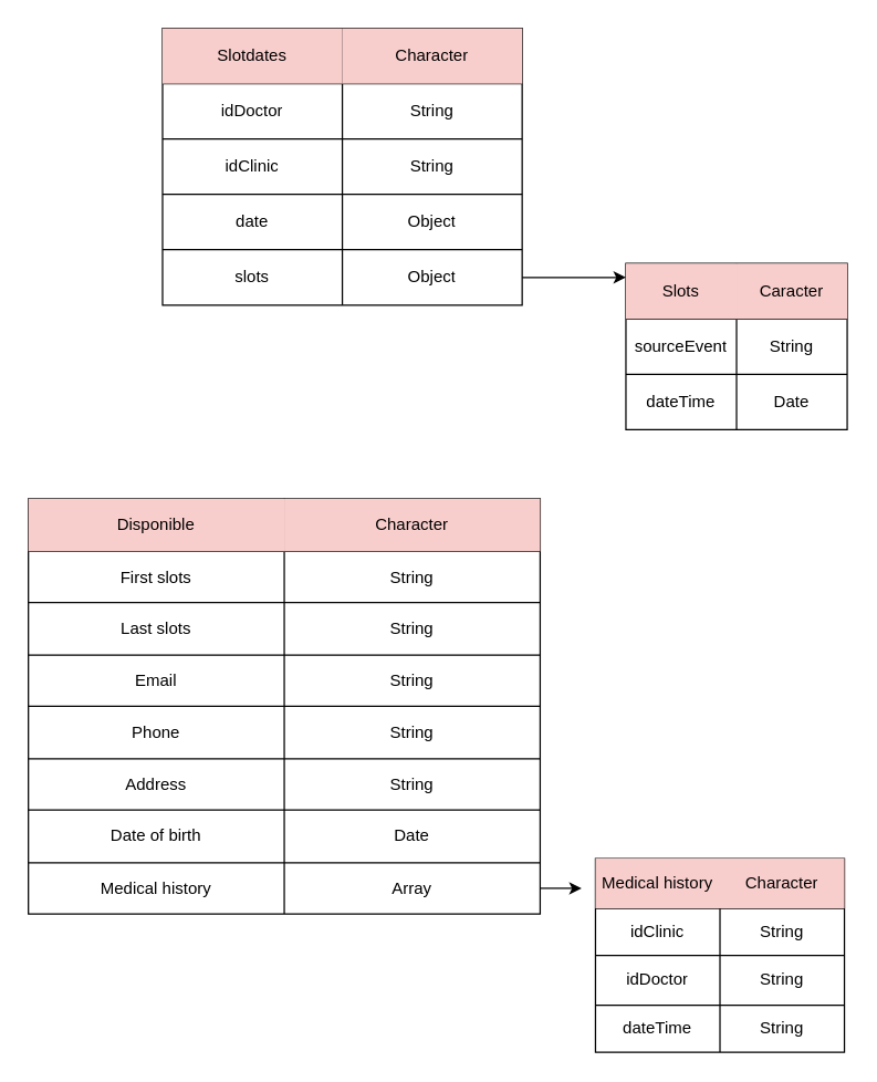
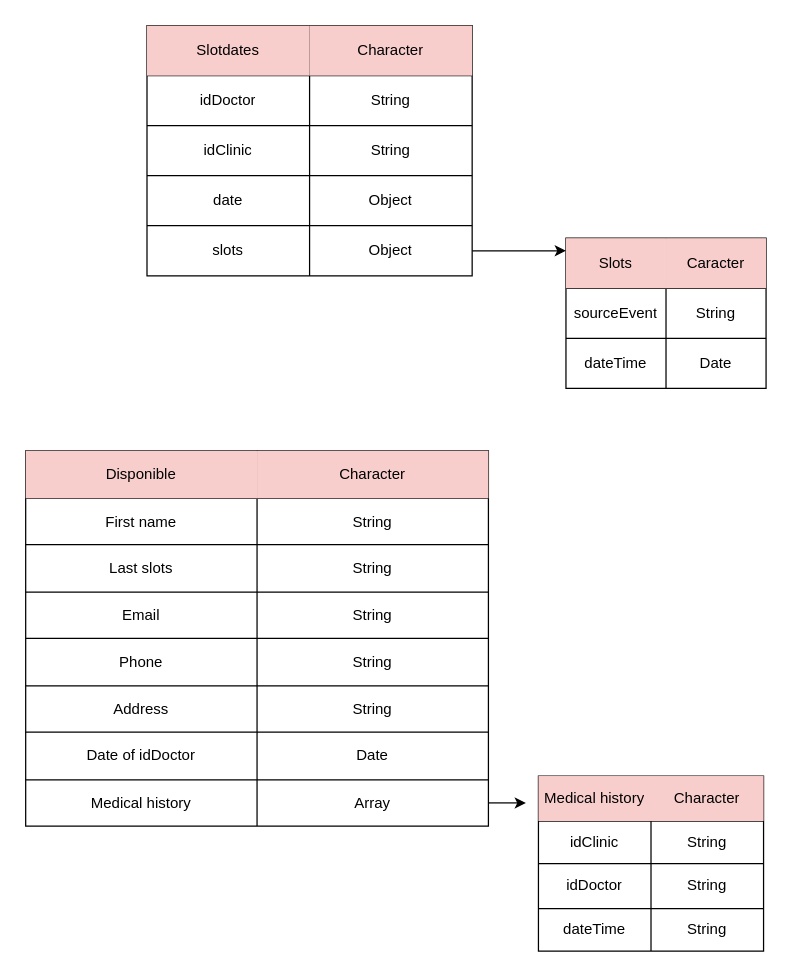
  <mxCell id="0" />
  <mxCell id="1" parent="0" />
  <mxCell id="2" value="" style="shape=table;startSize=0;container=1;collapsible=0;childLayout=tableLayout;" vertex="1" parent="1"><mxGeometry x="117" y="20" width="260" height="200" as="geometry" /></mxCell>
  <mxCell id="3" value="" style="shape=tableRow;horizontal=0;startSize=0;swimlaneHead=0;swimlaneBody=0;strokeColor=inherit;top=0;left=0;bottom=0;right=0;collapsible=0;dropTarget=0;fillColor=none;points=[[0,0.5],[1,0.5]];portConstraint=eastwest;" vertex="1" parent="2"><mxGeometry width="260" height="40" as="geometry" /></mxCell>
  <mxCell id="4" value="&lt;font style=&quot;color: rgb(0, 0, 0);&quot;&gt;Slotdates&lt;/font&gt;" style="shape=partialRectangle;html=1;whiteSpace=wrap;connectable=0;strokeColor=#b85450;overflow=hidden;fillColor=#f8cecc;top=0;left=0;bottom=0;right=0;pointerEvents=1;" vertex="1" parent="3"><mxGeometry width="130" height="40" as="geometry"><mxRectangle width="130" height="40" as="alternateBounds" /></mxGeometry></mxCell>
  <mxCell id="5" value="Character" style="shape=partialRectangle;html=1;whiteSpace=wrap;connectable=0;strokeColor=#b85450;overflow=hidden;fillColor=#f8cecc;top=0;left=0;bottom=0;right=0;pointerEvents=1;" vertex="1" parent="3"><mxGeometry x="130" width="130" height="40" as="geometry"><mxRectangle width="130" height="40" as="alternateBounds" /></mxGeometry></mxCell>
  <mxCell id="6" value="" style="shape=tableRow;horizontal=0;startSize=0;swimlaneHead=0;swimlaneBody=0;strokeColor=inherit;top=0;left=0;bottom=0;right=0;collapsible=0;dropTarget=0;fillColor=none;points=[[0,0.5],[1,0.5]];portConstraint=eastwest;" vertex="1" parent="2"><mxGeometry y="40" width="260" height="40" as="geometry" /></mxCell>
  <mxCell id="7" value="idDoctor" style="shape=partialRectangle;html=1;whiteSpace=wrap;connectable=0;strokeColor=inherit;overflow=hidden;fillColor=none;top=0;left=0;bottom=0;right=0;pointerEvents=1;" vertex="1" parent="6"><mxGeometry width="130" height="40" as="geometry"><mxRectangle width="130" height="40" as="alternateBounds" /></mxGeometry></mxCell>
  <mxCell id="8" value="String" style="shape=partialRectangle;html=1;whiteSpace=wrap;connectable=0;strokeColor=inherit;overflow=hidden;fillColor=none;top=0;left=0;bottom=0;right=0;pointerEvents=1;" vertex="1" parent="6"><mxGeometry x="130" width="130" height="40" as="geometry"><mxRectangle width="130" height="40" as="alternateBounds" /></mxGeometry></mxCell>
  <mxCell id="9" value="" style="shape=tableRow;horizontal=0;startSize=0;swimlaneHead=0;swimlaneBody=0;strokeColor=inherit;top=0;left=0;bottom=0;right=0;collapsible=0;dropTarget=0;fillColor=none;points=[[0,0.5],[1,0.5]];portConstraint=eastwest;" vertex="1" parent="2"><mxGeometry y="80" width="260" height="40" as="geometry" /></mxCell>
  <mxCell id="10" value="idClinic" style="shape=partialRectangle;html=1;whiteSpace=wrap;connectable=0;strokeColor=inherit;overflow=hidden;fillColor=none;top=0;left=0;bottom=0;right=0;pointerEvents=1;" vertex="1" parent="9"><mxGeometry width="130" height="40" as="geometry"><mxRectangle width="130" height="40" as="alternateBounds" /></mxGeometry></mxCell>
  <mxCell id="11" value="String" style="shape=partialRectangle;html=1;whiteSpace=wrap;connectable=0;strokeColor=inherit;overflow=hidden;fillColor=none;top=0;left=0;bottom=0;right=0;pointerEvents=1;" vertex="1" parent="9"><mxGeometry x="130" width="130" height="40" as="geometry"><mxRectangle width="130" height="40" as="alternateBounds" /></mxGeometry></mxCell>
  <mxCell id="12" value="" style="shape=tableRow;horizontal=0;startSize=0;swimlaneHead=0;swimlaneBody=0;strokeColor=inherit;top=0;left=0;bottom=0;right=0;collapsible=0;dropTarget=0;fillColor=none;points=[[0,0.5],[1,0.5]];portConstraint=eastwest;" vertex="1" parent="2"><mxGeometry y="120" width="260" height="40" as="geometry" /></mxCell>
  <mxCell id="13" value="date" style="shape=partialRectangle;html=1;whiteSpace=wrap;connectable=0;strokeColor=inherit;overflow=hidden;fillColor=none;top=0;left=0;bottom=0;right=0;pointerEvents=1;" vertex="1" parent="12"><mxGeometry width="130" height="40" as="geometry"><mxRectangle width="130" height="40" as="alternateBounds" /></mxGeometry></mxCell>
  <mxCell id="14" value="Object" style="shape=partialRectangle;html=1;whiteSpace=wrap;connectable=0;strokeColor=inherit;overflow=hidden;fillColor=none;top=0;left=0;bottom=0;right=0;pointerEvents=1;" vertex="1" parent="12"><mxGeometry x="130" width="130" height="40" as="geometry"><mxRectangle width="130" height="40" as="alternateBounds" /></mxGeometry></mxCell>
  <mxCell id="15" value="" style="shape=tableRow;horizontal=0;startSize=0;swimlaneHead=0;swimlaneBody=0;strokeColor=inherit;top=0;left=0;bottom=0;right=0;collapsible=0;dropTarget=0;fillColor=none;points=[[0,0.5],[1,0.5]];portConstraint=eastwest;" vertex="1" parent="2"><mxGeometry y="160" width="260" height="40" as="geometry" /></mxCell>
  <mxCell id="16" value="slots" style="shape=partialRectangle;html=1;whiteSpace=wrap;connectable=0;strokeColor=inherit;overflow=hidden;fillColor=none;top=0;left=0;bottom=0;right=0;pointerEvents=1;" vertex="1" parent="15"><mxGeometry width="130" height="40" as="geometry"><mxRectangle width="130" height="40" as="alternateBounds" /></mxGeometry></mxCell>
  <mxCell id="17" value="Object" style="shape=partialRectangle;html=1;whiteSpace=wrap;connectable=0;strokeColor=inherit;overflow=hidden;fillColor=none;top=0;left=0;bottom=0;right=0;pointerEvents=1;" vertex="1" parent="15"><mxGeometry x="130" width="130" height="40" as="geometry"><mxRectangle width="130" height="40" as="alternateBounds" /></mxGeometry></mxCell>
  <mxCell id="18" value="" style="shape=table;startSize=0;container=1;collapsible=0;childLayout=tableLayout;" vertex="1" parent="1"><mxGeometry x="452" y="190" width="160" height="120" as="geometry" /></mxCell>
  <mxCell id="19" value="" style="shape=tableRow;horizontal=0;startSize=0;swimlaneHead=0;swimlaneBody=0;strokeColor=inherit;top=0;left=0;bottom=0;right=0;collapsible=0;dropTarget=0;fillColor=none;points=[[0,0.5],[1,0.5]];portConstraint=eastwest;" vertex="1" parent="18"><mxGeometry width="160" height="40" as="geometry" /></mxCell>
  <mxCell id="20" value="Slots" style="shape=partialRectangle;html=1;whiteSpace=wrap;connectable=0;strokeColor=#b85450;overflow=hidden;fillColor=#f8cecc;top=0;left=0;bottom=0;right=0;pointerEvents=1;" vertex="1" parent="19"><mxGeometry width="80" height="40" as="geometry"><mxRectangle width="80" height="40" as="alternateBounds" /></mxGeometry></mxCell>
  <mxCell id="21" value="Caracter" style="shape=partialRectangle;html=1;whiteSpace=wrap;connectable=0;strokeColor=#b85450;overflow=hidden;fillColor=#f8cecc;top=0;left=0;bottom=0;right=0;pointerEvents=1;" vertex="1" parent="19"><mxGeometry x="80" width="80" height="40" as="geometry"><mxRectangle width="80" height="40" as="alternateBounds" /></mxGeometry></mxCell>
  <mxCell id="22" value="" style="shape=tableRow;horizontal=0;startSize=0;swimlaneHead=0;swimlaneBody=0;strokeColor=inherit;top=0;left=0;bottom=0;right=0;collapsible=0;dropTarget=0;fillColor=none;points=[[0,0.5],[1,0.5]];portConstraint=eastwest;" vertex="1" parent="18"><mxGeometry y="40" width="160" height="40" as="geometry" /></mxCell>
  <mxCell id="23" value="sourceEvent" style="shape=partialRectangle;html=1;whiteSpace=wrap;connectable=0;strokeColor=inherit;overflow=hidden;fillColor=none;top=0;left=0;bottom=0;right=0;pointerEvents=1;" vertex="1" parent="22"><mxGeometry width="80" height="40" as="geometry"><mxRectangle width="80" height="40" as="alternateBounds" /></mxGeometry></mxCell>
  <mxCell id="24" value="String" style="shape=partialRectangle;html=1;whiteSpace=wrap;connectable=0;strokeColor=inherit;overflow=hidden;fillColor=none;top=0;left=0;bottom=0;right=0;pointerEvents=1;" vertex="1" parent="22"><mxGeometry x="80" width="80" height="40" as="geometry"><mxRectangle width="80" height="40" as="alternateBounds" /></mxGeometry></mxCell>
  <mxCell id="25" value="" style="shape=tableRow;horizontal=0;startSize=0;swimlaneHead=0;swimlaneBody=0;strokeColor=inherit;top=0;left=0;bottom=0;right=0;collapsible=0;dropTarget=0;fillColor=none;points=[[0,0.5],[1,0.5]];portConstraint=eastwest;" vertex="1" parent="18"><mxGeometry y="80" width="160" height="40" as="geometry" /></mxCell>
  <mxCell id="26" value="dateTime" style="shape=partialRectangle;html=1;whiteSpace=wrap;connectable=0;strokeColor=inherit;overflow=hidden;fillColor=none;top=0;left=0;bottom=0;right=0;pointerEvents=1;" vertex="1" parent="25"><mxGeometry width="80" height="40" as="geometry"><mxRectangle width="80" height="40" as="alternateBounds" /></mxGeometry></mxCell>
  <mxCell id="27" value="Date" style="shape=partialRectangle;html=1;whiteSpace=wrap;connectable=0;strokeColor=inherit;overflow=hidden;fillColor=none;top=0;left=0;bottom=0;right=0;pointerEvents=1;" vertex="1" parent="25"><mxGeometry x="80" width="80" height="40" as="geometry"><mxRectangle width="80" height="40" as="alternateBounds" /></mxGeometry></mxCell>
  <mxCell id="28" style="edgeStyle=orthogonalEdgeStyle;rounded=0;orthogonalLoop=1;jettySize=auto;html=1;exitX=1;exitY=0.5;exitDx=0;exitDy=0;entryX=0;entryY=0.25;entryDx=0;entryDy=0;entryPerimeter=0;" edge="1" parent="1" source="15" target="19"><mxGeometry relative="1" as="geometry" /></mxCell>
  <mxCell id="29" value="" style="shape=table;startSize=0;container=1;collapsible=0;childLayout=tableLayout;" vertex="1" parent="1"><mxGeometry x="20" y="360" width="370" height="300" as="geometry" /></mxCell>
  <mxCell id="30" value="" style="shape=tableRow;horizontal=0;startSize=0;swimlaneHead=0;swimlaneBody=0;strokeColor=inherit;top=0;left=0;bottom=0;right=0;collapsible=0;dropTarget=0;fillColor=none;points=[[0,0.5],[1,0.5]];portConstraint=eastwest;" vertex="1" parent="29"><mxGeometry width="370" height="38" as="geometry" /></mxCell>
  <mxCell id="31" value="Disponible" style="shape=partialRectangle;html=1;whiteSpace=wrap;connectable=0;strokeColor=#b85450;overflow=hidden;fillColor=#f8cecc;top=0;left=0;bottom=0;right=0;pointerEvents=1;" vertex="1" parent="30"><mxGeometry width="185" height="38" as="geometry"><mxRectangle width="185" height="38" as="alternateBounds" /></mxGeometry></mxCell>
  <mxCell id="32" value="Character" style="shape=partialRectangle;html=1;whiteSpace=wrap;connectable=0;strokeColor=#b85450;overflow=hidden;fillColor=#f8cecc;top=0;left=0;bottom=0;right=0;pointerEvents=1;" vertex="1" parent="30"><mxGeometry x="185" width="185" height="38" as="geometry"><mxRectangle width="185" height="38" as="alternateBounds" /></mxGeometry></mxCell>
  <mxCell id="33" value="" style="shape=tableRow;horizontal=0;startSize=0;swimlaneHead=0;swimlaneBody=0;strokeColor=inherit;top=0;left=0;bottom=0;right=0;collapsible=0;dropTarget=0;fillColor=none;points=[[0,0.5],[1,0.5]];portConstraint=eastwest;" vertex="1" parent="29"><mxGeometry y="38" width="370" height="37" as="geometry" /></mxCell>
- <mxCell id="34" value="First slots" style="shape=partialRectangle;html=1;whiteSpace=wrap;connectable=0;strokeColor=inherit;overflow=hidden;fillColor=none;top=0;left=0;bottom=0;right=0;pointerEvents=1;" vertex="1" parent="33"><mxGeometry width="185" height="37" as="geometry"><mxRectangle width="185" height="37" as="alternateBounds" /></mxGeometry></mxCell>
+ <mxCell id="34" value="First name" style="shape=partialRectangle;html=1;whiteSpace=wrap;connectable=0;strokeColor=inherit;overflow=hidden;fillColor=none;top=0;left=0;bottom=0;right=0;pointerEvents=1;" vertex="1" parent="33"><mxGeometry width="185" height="37" as="geometry"><mxRectangle width="185" height="37" as="alternateBounds" /></mxGeometry></mxCell>
  <mxCell id="35" value="String" style="shape=partialRectangle;html=1;whiteSpace=wrap;connectable=0;strokeColor=inherit;overflow=hidden;fillColor=none;top=0;left=0;bottom=0;right=0;pointerEvents=1;" vertex="1" parent="33"><mxGeometry x="185" width="185" height="37" as="geometry"><mxRectangle width="185" height="37" as="alternateBounds" /></mxGeometry></mxCell>
  <mxCell id="36" value="" style="shape=tableRow;horizontal=0;startSize=0;swimlaneHead=0;swimlaneBody=0;strokeColor=inherit;top=0;left=0;bottom=0;right=0;collapsible=0;dropTarget=0;fillColor=none;points=[[0,0.5],[1,0.5]];portConstraint=eastwest;" vertex="1" parent="29"><mxGeometry y="75" width="370" height="38" as="geometry" /></mxCell>
  <mxCell id="37" value="Last slots" style="shape=partialRectangle;html=1;whiteSpace=wrap;connectable=0;strokeColor=inherit;overflow=hidden;fillColor=none;top=0;left=0;bottom=0;right=0;pointerEvents=1;" vertex="1" parent="36"><mxGeometry width="185" height="38" as="geometry"><mxRectangle width="185" height="38" as="alternateBounds" /></mxGeometry></mxCell>
  <mxCell id="38" value="String" style="shape=partialRectangle;html=1;whiteSpace=wrap;connectable=0;strokeColor=inherit;overflow=hidden;fillColor=none;top=0;left=0;bottom=0;right=0;pointerEvents=1;" vertex="1" parent="36"><mxGeometry x="185" width="185" height="38" as="geometry"><mxRectangle width="185" height="38" as="alternateBounds" /></mxGeometry></mxCell>
  <mxCell id="39" value="" style="shape=tableRow;horizontal=0;startSize=0;swimlaneHead=0;swimlaneBody=0;strokeColor=inherit;top=0;left=0;bottom=0;right=0;collapsible=0;dropTarget=0;fillColor=none;points=[[0,0.5],[1,0.5]];portConstraint=eastwest;" vertex="1" parent="29"><mxGeometry y="113" width="370" height="37" as="geometry" /></mxCell>
  <mxCell id="40" value="Email" style="shape=partialRectangle;html=1;whiteSpace=wrap;connectable=0;strokeColor=inherit;overflow=hidden;fillColor=none;top=0;left=0;bottom=0;right=0;pointerEvents=1;" vertex="1" parent="39"><mxGeometry width="185" height="37" as="geometry"><mxRectangle width="185" height="37" as="alternateBounds" /></mxGeometry></mxCell>
  <mxCell id="41" value="String" style="shape=partialRectangle;html=1;whiteSpace=wrap;connectable=0;strokeColor=inherit;overflow=hidden;fillColor=none;top=0;left=0;bottom=0;right=0;pointerEvents=1;" vertex="1" parent="39"><mxGeometry x="185" width="185" height="37" as="geometry"><mxRectangle width="185" height="37" as="alternateBounds" /></mxGeometry></mxCell>
  <mxCell id="42" value="" style="shape=tableRow;horizontal=0;startSize=0;swimlaneHead=0;swimlaneBody=0;strokeColor=inherit;top=0;left=0;bottom=0;right=0;collapsible=0;dropTarget=0;fillColor=none;points=[[0,0.5],[1,0.5]];portConstraint=eastwest;" vertex="1" parent="29"><mxGeometry y="150" width="370" height="38" as="geometry" /></mxCell>
  <mxCell id="43" value="Phone" style="shape=partialRectangle;html=1;whiteSpace=wrap;connectable=0;strokeColor=inherit;overflow=hidden;fillColor=none;top=0;left=0;bottom=0;right=0;pointerEvents=1;" vertex="1" parent="42"><mxGeometry width="185" height="38" as="geometry"><mxRectangle width="185" height="38" as="alternateBounds" /></mxGeometry></mxCell>
  <mxCell id="44" value="String" style="shape=partialRectangle;html=1;whiteSpace=wrap;connectable=0;strokeColor=inherit;overflow=hidden;fillColor=none;top=0;left=0;bottom=0;right=0;pointerEvents=1;" vertex="1" parent="42"><mxGeometry x="185" width="185" height="38" as="geometry"><mxRectangle width="185" height="38" as="alternateBounds" /></mxGeometry></mxCell>
  <mxCell id="45" value="" style="shape=tableRow;horizontal=0;startSize=0;swimlaneHead=0;swimlaneBody=0;strokeColor=inherit;top=0;left=0;bottom=0;right=0;collapsible=0;dropTarget=0;fillColor=none;points=[[0,0.5],[1,0.5]];portConstraint=eastwest;" vertex="1" parent="29"><mxGeometry y="188" width="370" height="37" as="geometry" /></mxCell>
  <mxCell id="46" value="Address" style="shape=partialRectangle;html=1;whiteSpace=wrap;connectable=0;strokeColor=inherit;overflow=hidden;fillColor=none;top=0;left=0;bottom=0;right=0;pointerEvents=1;" vertex="1" parent="45"><mxGeometry width="185" height="37" as="geometry"><mxRectangle width="185" height="37" as="alternateBounds" /></mxGeometry></mxCell>
  <mxCell id="47" value="String" style="shape=partialRectangle;html=1;whiteSpace=wrap;connectable=0;strokeColor=inherit;overflow=hidden;fillColor=none;top=0;left=0;bottom=0;right=0;pointerEvents=1;" vertex="1" parent="45"><mxGeometry x="185" width="185" height="37" as="geometry"><mxRectangle width="185" height="37" as="alternateBounds" /></mxGeometry></mxCell>
  <mxCell id="48" value="" style="shape=tableRow;horizontal=0;startSize=0;swimlaneHead=0;swimlaneBody=0;strokeColor=inherit;top=0;left=0;bottom=0;right=0;collapsible=0;dropTarget=0;fillColor=none;points=[[0,0.5],[1,0.5]];portConstraint=eastwest;" vertex="1" parent="29"><mxGeometry y="225" width="370" height="38" as="geometry" /></mxCell>
- <mxCell id="49" value="Date of birth" style="shape=partialRectangle;html=1;whiteSpace=wrap;connectable=0;strokeColor=inherit;overflow=hidden;fillColor=none;top=0;left=0;bottom=0;right=0;pointerEvents=1;" vertex="1" parent="48"><mxGeometry width="185" height="38" as="geometry"><mxRectangle width="185" height="38" as="alternateBounds" /></mxGeometry></mxCell>
+ <mxCell id="49" value="Date of idDoctor" style="shape=partialRectangle;html=1;whiteSpace=wrap;connectable=0;strokeColor=inherit;overflow=hidden;fillColor=none;top=0;left=0;bottom=0;right=0;pointerEvents=1;" vertex="1" parent="48"><mxGeometry width="185" height="38" as="geometry"><mxRectangle width="185" height="38" as="alternateBounds" /></mxGeometry></mxCell>
  <mxCell id="50" value="Date" style="shape=partialRectangle;html=1;whiteSpace=wrap;connectable=0;strokeColor=inherit;overflow=hidden;fillColor=none;top=0;left=0;bottom=0;right=0;pointerEvents=1;" vertex="1" parent="48"><mxGeometry x="185" width="185" height="38" as="geometry"><mxRectangle width="185" height="38" as="alternateBounds" /></mxGeometry></mxCell>
  <mxCell id="51" value="" style="shape=tableRow;horizontal=0;startSize=0;swimlaneHead=0;swimlaneBody=0;strokeColor=inherit;top=0;left=0;bottom=0;right=0;collapsible=0;dropTarget=0;fillColor=none;points=[[0,0.5],[1,0.5]];portConstraint=eastwest;" vertex="1" parent="29"><mxGeometry y="263" width="370" height="37" as="geometry" /></mxCell>
  <mxCell id="52" value="Medical history" style="shape=partialRectangle;html=1;whiteSpace=wrap;connectable=0;strokeColor=inherit;overflow=hidden;fillColor=none;top=0;left=0;bottom=0;right=0;pointerEvents=1;" vertex="1" parent="51"><mxGeometry width="185" height="37" as="geometry"><mxRectangle width="185" height="37" as="alternateBounds" /></mxGeometry></mxCell>
  <mxCell id="53" value="Array" style="shape=partialRectangle;html=1;whiteSpace=wrap;connectable=0;strokeColor=inherit;overflow=hidden;fillColor=none;top=0;left=0;bottom=0;right=0;pointerEvents=1;" vertex="1" parent="51"><mxGeometry x="185" width="185" height="37" as="geometry"><mxRectangle width="185" height="37" as="alternateBounds" /></mxGeometry></mxCell>
  <mxCell id="54" value="" style="shape=table;startSize=0;container=1;collapsible=0;childLayout=tableLayout;" vertex="1" parent="1"><mxGeometry x="430" y="620" width="180" height="140" as="geometry" /></mxCell>
  <mxCell id="55" value="" style="shape=tableRow;horizontal=0;startSize=0;swimlaneHead=0;swimlaneBody=0;strokeColor=inherit;top=0;left=0;bottom=0;right=0;collapsible=0;dropTarget=0;fillColor=none;points=[[0,0.5],[1,0.5]];portConstraint=eastwest;" vertex="1" parent="54"><mxGeometry width="180" height="36" as="geometry" /></mxCell>
  <mxCell id="56" value="Medical history" style="shape=partialRectangle;html=1;whiteSpace=wrap;connectable=0;strokeColor=#b85450;overflow=hidden;fillColor=#f8cecc;top=0;left=0;bottom=0;right=0;pointerEvents=1;" vertex="1" parent="55"><mxGeometry width="90" height="36" as="geometry"><mxRectangle width="90" height="36" as="alternateBounds" /></mxGeometry></mxCell>
  <mxCell id="57" value="Character" style="shape=partialRectangle;html=1;whiteSpace=wrap;connectable=0;strokeColor=#b85450;overflow=hidden;fillColor=#f8cecc;top=0;left=0;bottom=0;right=0;pointerEvents=1;" vertex="1" parent="55"><mxGeometry x="90" width="90" height="36" as="geometry"><mxRectangle width="90" height="36" as="alternateBounds" /></mxGeometry></mxCell>
  <mxCell id="58" value="" style="shape=tableRow;horizontal=0;startSize=0;swimlaneHead=0;swimlaneBody=0;strokeColor=inherit;top=0;left=0;bottom=0;right=0;collapsible=0;dropTarget=0;fillColor=none;points=[[0,0.5],[1,0.5]];portConstraint=eastwest;" vertex="1" parent="54"><mxGeometry y="36" width="180" height="34" as="geometry" /></mxCell>
  <mxCell id="59" value="idClinic" style="shape=partialRectangle;html=1;whiteSpace=wrap;connectable=0;strokeColor=inherit;overflow=hidden;fillColor=none;top=0;left=0;bottom=0;right=0;pointerEvents=1;" vertex="1" parent="58"><mxGeometry width="90" height="34" as="geometry"><mxRectangle width="90" height="34" as="alternateBounds" /></mxGeometry></mxCell>
  <mxCell id="60" value="String" style="shape=partialRectangle;html=1;whiteSpace=wrap;connectable=0;strokeColor=inherit;overflow=hidden;fillColor=none;top=0;left=0;bottom=0;right=0;pointerEvents=1;" vertex="1" parent="58"><mxGeometry x="90" width="90" height="34" as="geometry"><mxRectangle width="90" height="34" as="alternateBounds" /></mxGeometry></mxCell>
  <mxCell id="61" value="" style="shape=tableRow;horizontal=0;startSize=0;swimlaneHead=0;swimlaneBody=0;strokeColor=inherit;top=0;left=0;bottom=0;right=0;collapsible=0;dropTarget=0;fillColor=none;points=[[0,0.5],[1,0.5]];portConstraint=eastwest;" vertex="1" parent="54"><mxGeometry y="70" width="180" height="36" as="geometry" /></mxCell>
  <mxCell id="62" value="idDoctor" style="shape=partialRectangle;html=1;whiteSpace=wrap;connectable=0;strokeColor=inherit;overflow=hidden;fillColor=none;top=0;left=0;bottom=0;right=0;pointerEvents=1;" vertex="1" parent="61"><mxGeometry width="90" height="36" as="geometry"><mxRectangle width="90" height="36" as="alternateBounds" /></mxGeometry></mxCell>
  <mxCell id="63" value="String" style="shape=partialRectangle;html=1;whiteSpace=wrap;connectable=0;strokeColor=inherit;overflow=hidden;fillColor=none;top=0;left=0;bottom=0;right=0;pointerEvents=1;" vertex="1" parent="61"><mxGeometry x="90" width="90" height="36" as="geometry"><mxRectangle width="90" height="36" as="alternateBounds" /></mxGeometry></mxCell>
  <mxCell id="64" value="" style="shape=tableRow;horizontal=0;startSize=0;swimlaneHead=0;swimlaneBody=0;strokeColor=inherit;top=0;left=0;bottom=0;right=0;collapsible=0;dropTarget=0;fillColor=none;points=[[0,0.5],[1,0.5]];portConstraint=eastwest;" vertex="1" parent="54"><mxGeometry y="106" width="180" height="34" as="geometry" /></mxCell>
  <mxCell id="65" value="dateTime" style="shape=partialRectangle;html=1;whiteSpace=wrap;connectable=0;strokeColor=inherit;overflow=hidden;fillColor=none;top=0;left=0;bottom=0;right=0;pointerEvents=1;" vertex="1" parent="64"><mxGeometry width="90" height="34" as="geometry"><mxRectangle width="90" height="34" as="alternateBounds" /></mxGeometry></mxCell>
  <mxCell id="66" value="String" style="shape=partialRectangle;html=1;whiteSpace=wrap;connectable=0;strokeColor=inherit;overflow=hidden;fillColor=none;top=0;left=0;bottom=0;right=0;pointerEvents=1;" vertex="1" parent="64"><mxGeometry x="90" width="90" height="34" as="geometry"><mxRectangle width="90" height="34" as="alternateBounds" /></mxGeometry></mxCell>
  <mxCell id="67" style="edgeStyle=orthogonalEdgeStyle;rounded=0;orthogonalLoop=1;jettySize=auto;html=1;exitX=1;exitY=0.5;exitDx=0;exitDy=0;" edge="1" parent="1" source="51"><mxGeometry relative="1" as="geometry"><mxPoint x="420" y="642" as="targetPoint" /></mxGeometry></mxCell>
